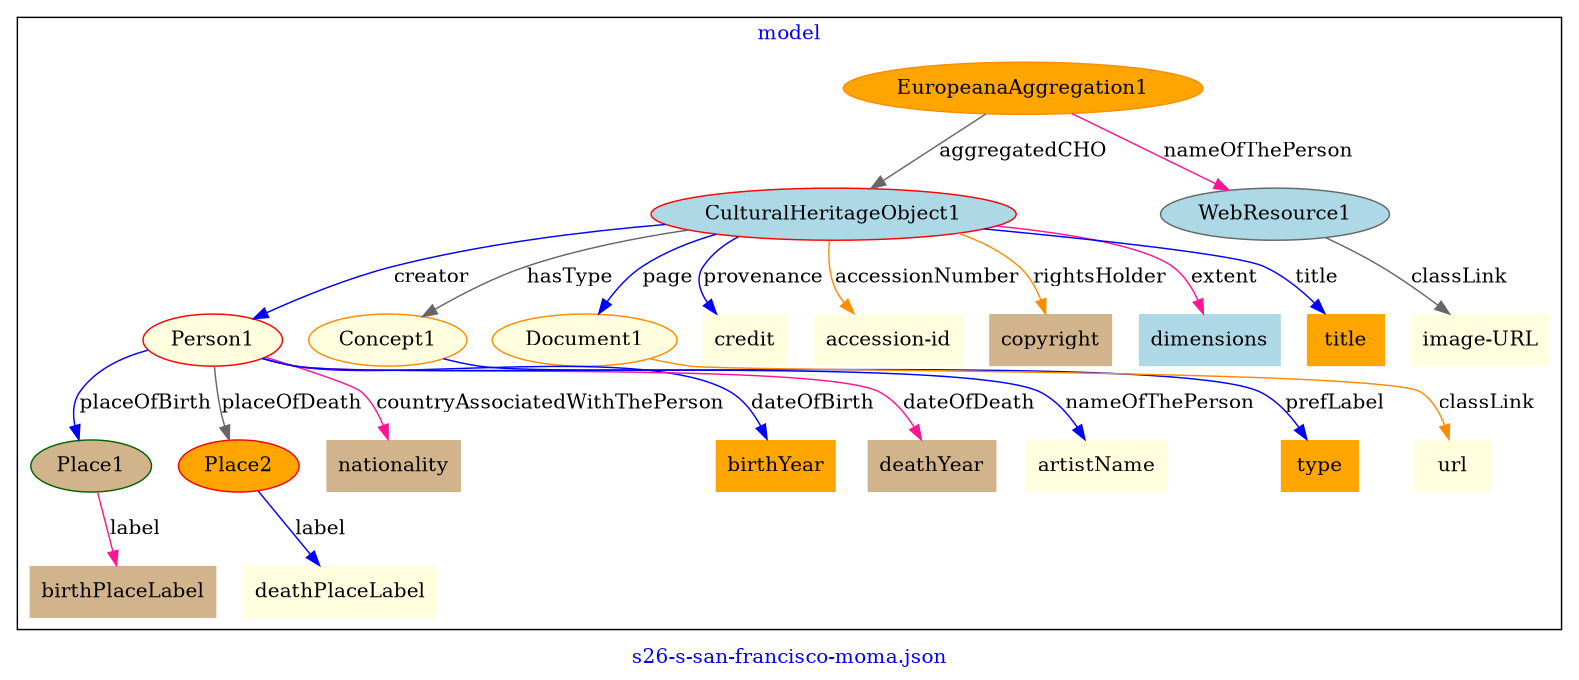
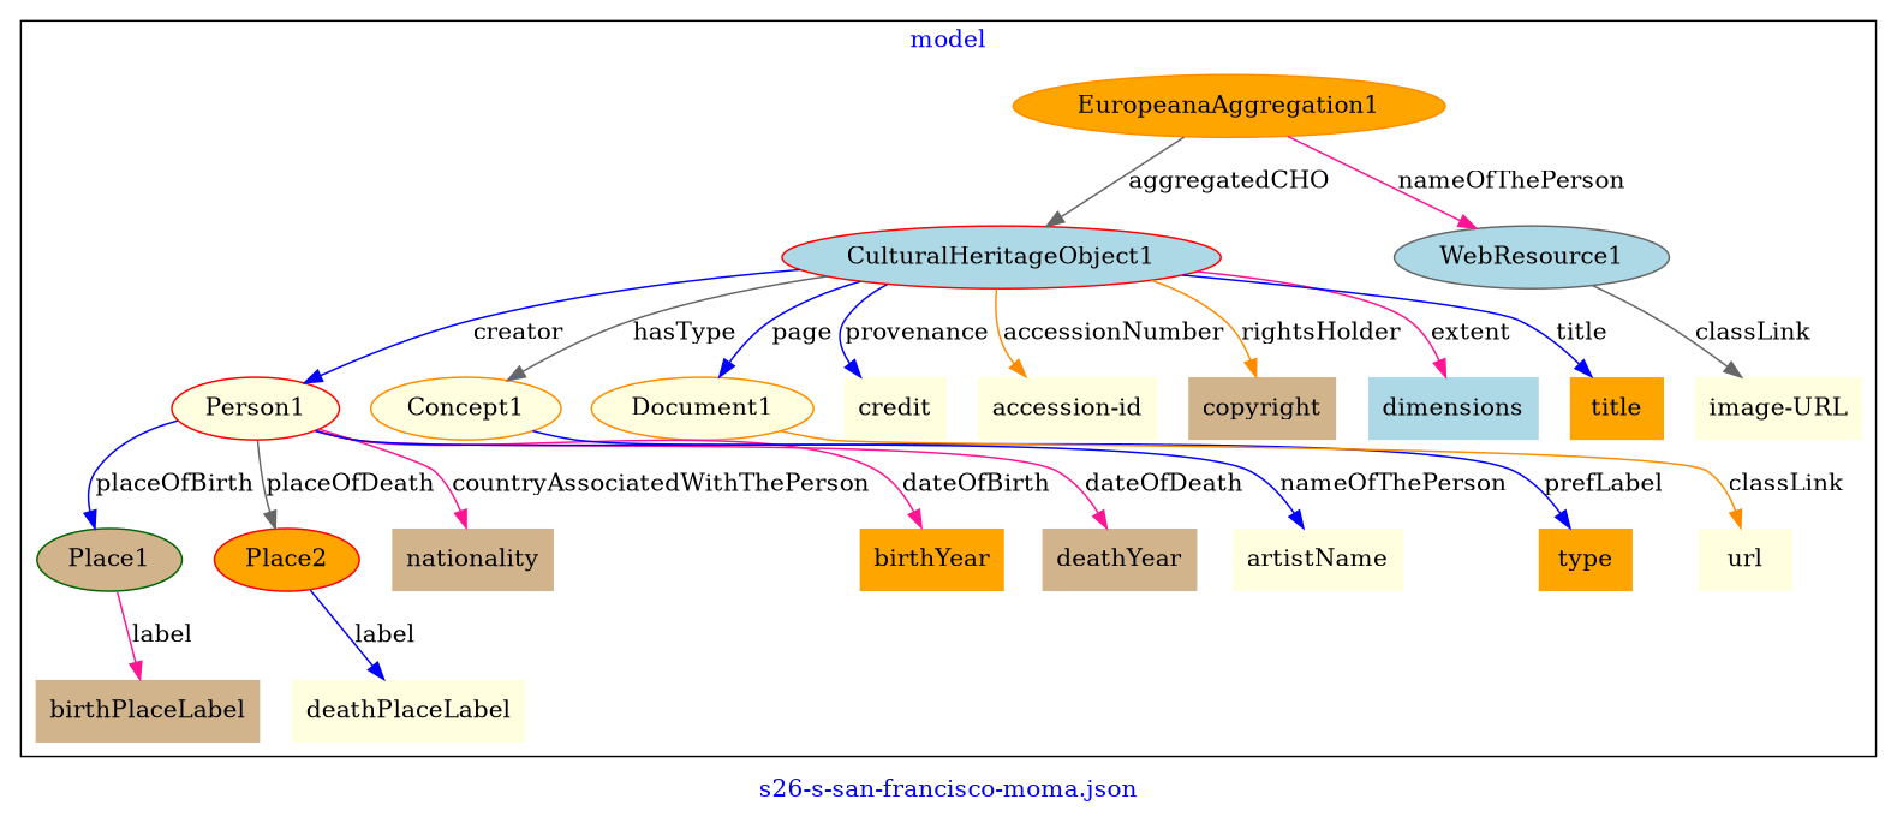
  digraph {
    fontcolor=blue
    label="s26-s-san-francisco-moma.json"
    remincross=true
    node [color=darkorange fillcolor=lightyellow style=filled shape=plaintext]
    edge [color=blue fontcolor=black]
    n1 [color=red fillcolor=lightblue label=CulturalHeritageObject1 shape=""]
    n2 [color=red label=Person1 shape=""]
    n3 [label=Concept1 shape=""]
    n4 [label=Document1 shape=""]
    n5 [color=darkgreen fillcolor=tan label=Place1 shape=""]
    n6 [color=red fillcolor=orange label=Place2 shape=""]
    n7 [fillcolor=orange label=EuropeanaAggregation1 shape=""]
    n8 [color=gray40 fillcolor=lightblue label=WebResource1 shape=""]
    n9 [color=darkgreen label=deathPlaceLabel]
    n10 [fillcolor=tan label=nationality]
    n11 [color=gray40 label="image-URL"]
    n12 [color=gray40 label=credit]
    n13 [color=red label="accession-id"]
    n14 [fillcolor=tan label=copyright]
    n15 [color=gray40 fillcolor=lightblue label=dimensions]
    n16 [color=red fillcolor=orange label=type]
    n17 [fillcolor=orange label=birthYear]
    n18 [color=darkgreen fillcolor=tan label=deathYear]
    n19 [color=gray40 label=url]
    n20 [color=gray40 label=artistName]
    n21 [fillcolor=orange label=title]
    n22 [color=gray40 fillcolor=tan label=birthPlaceLabel]
    subgraph cluster_1 {
      label=model
      n1
      n2
      n3
      n4
      n5
      n6
      n7
      n8
      n9
      n10
      n11
      n12
      n13
      n14
      n15
      n16
      n17
      n18
      n19
      n20
      n21
      n22
    }
    n1 -> n2 [label=creator]
    n1 -> n3 [color=gray40 label=hasType]
    n1 -> n4 [label=page]
    n1 -> n12 [label=provenance]
    n1 -> n13 [color=darkorange label=accessionNumber]
    n1 -> n14 [color=darkorange label=rightsHolder]
    n1 -> n15 [color=deeppink label=extent]
    n1 -> n21 [label=title]
    n2 -> n5 [label=placeOfBirth]
    n2 -> n6 [color=gray40 label=placeOfDeath]
    n2 -> n10 [color=deeppink label=countryAssociatedWithThePerson]
-   n2 -> n17 [label=dateOfBirth]
+   n2 -> n17 [color=deeppink label=dateOfBirth]
    n2 -> n18 [color=deeppink label=dateOfDeath]
    n2 -> n20 [label=nameOfThePerson]
    n3 -> n16 [label=prefLabel]
    n4 -> n19 [color=darkorange label=classLink]
    n5 -> n22 [color=deeppink label=label]
    n6 -> n9 [label=label]
    n7 -> n1 [color=gray40 label=aggregatedCHO]
    n7 -> n8 [color=deeppink label=nameOfThePerson]
    n8 -> n11 [color=gray40 label=classLink]
  }
